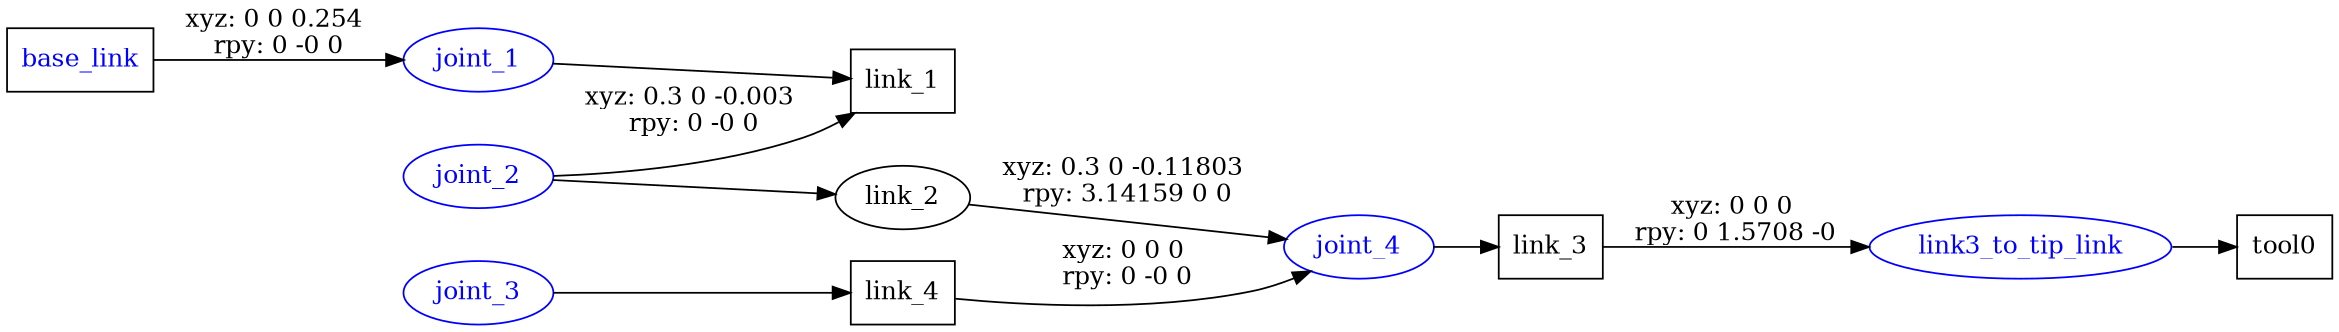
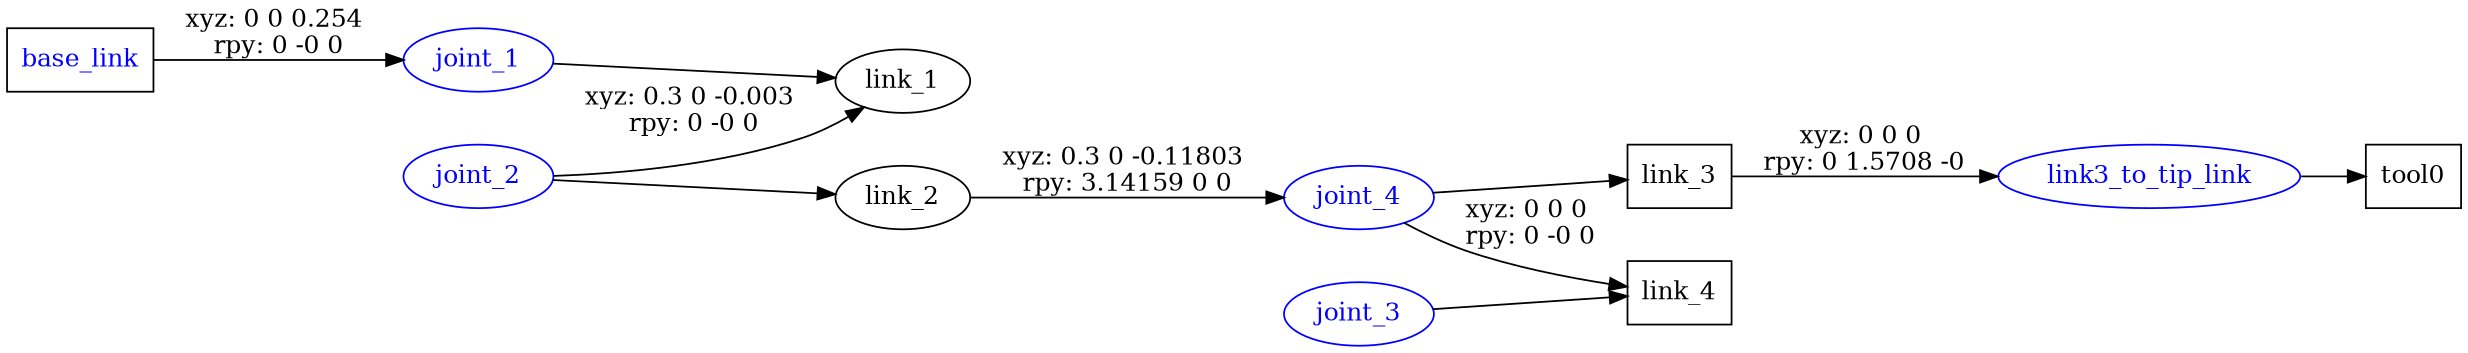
  digraph {
    rankdir=LR
    node [fontcolor=blue shape=ellipse]
    n1 [label=base_link shape=box]
    joint_1 [color=blue]
-   n3 [label=link_1 shape=box fontcolor=""]
+   n3 [label=link_1 fontcolor=""]
    joint_2 [color=blue]
    n5 [label=link_2 fontcolor=""]
    joint_4 [color=blue]
    joint_3 [color=blue]
    n8 [label=link_4 shape=box fontcolor=""]
    n9 [label=link_3 shape=box fontcolor=""]
    link3_to_tip_link [color=blue]
    n11 [label=tool0 shape=box fontcolor=""]
    n1 -> joint_1 [label="xyz: 0 0 0.254 \nrpy: 0 -0 0"]
    joint_1 -> n3
    joint_2 -> n3 [label="xyz: 0.3 0 -0.003 \nrpy: 0 -0 0"]
    joint_2 -> n5
    n5 -> joint_4 [label="xyz: 0.3 0 -0.11803 \nrpy: 3.14159 0 0"]
    joint_4 -> n9
    joint_3 -> n8
-   n8 -> joint_4 [label="xyz: 0 0 0 \nrpy: 0 -0 0"]
+   joint_4 -> n8 [label="xyz: 0 0 0 \nrpy: 0 -0 0"]
    n9 -> link3_to_tip_link [label="xyz: 0 0 0 \nrpy: 0 1.5708 -0"]
    link3_to_tip_link -> n11
  }
